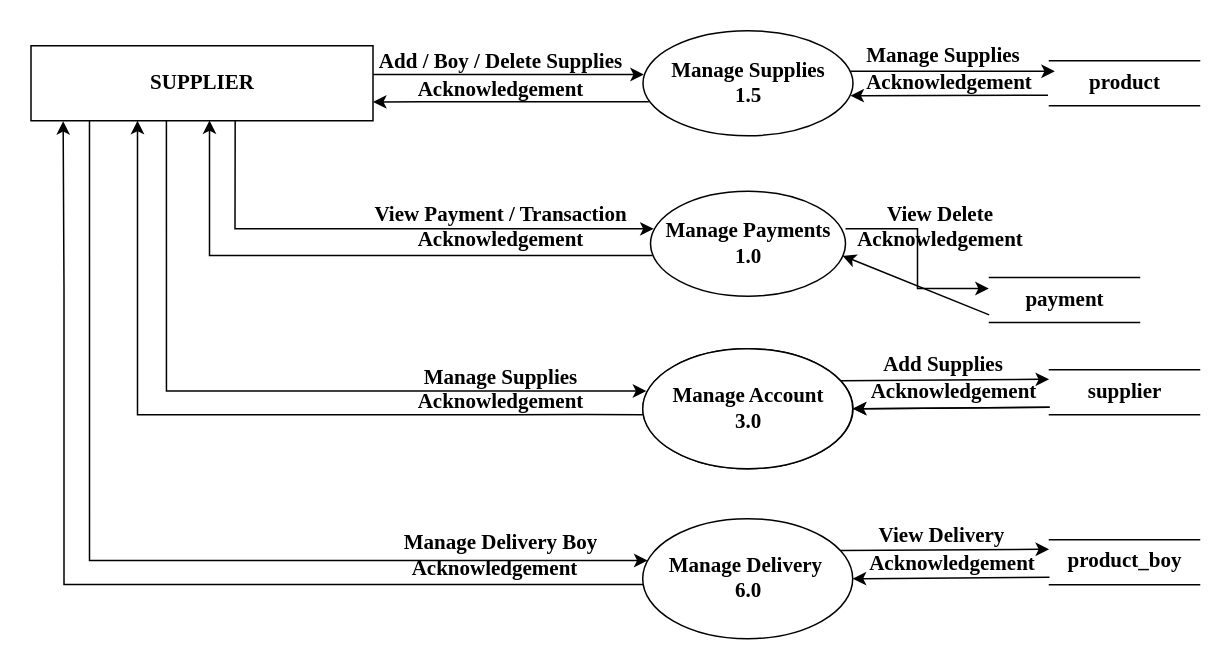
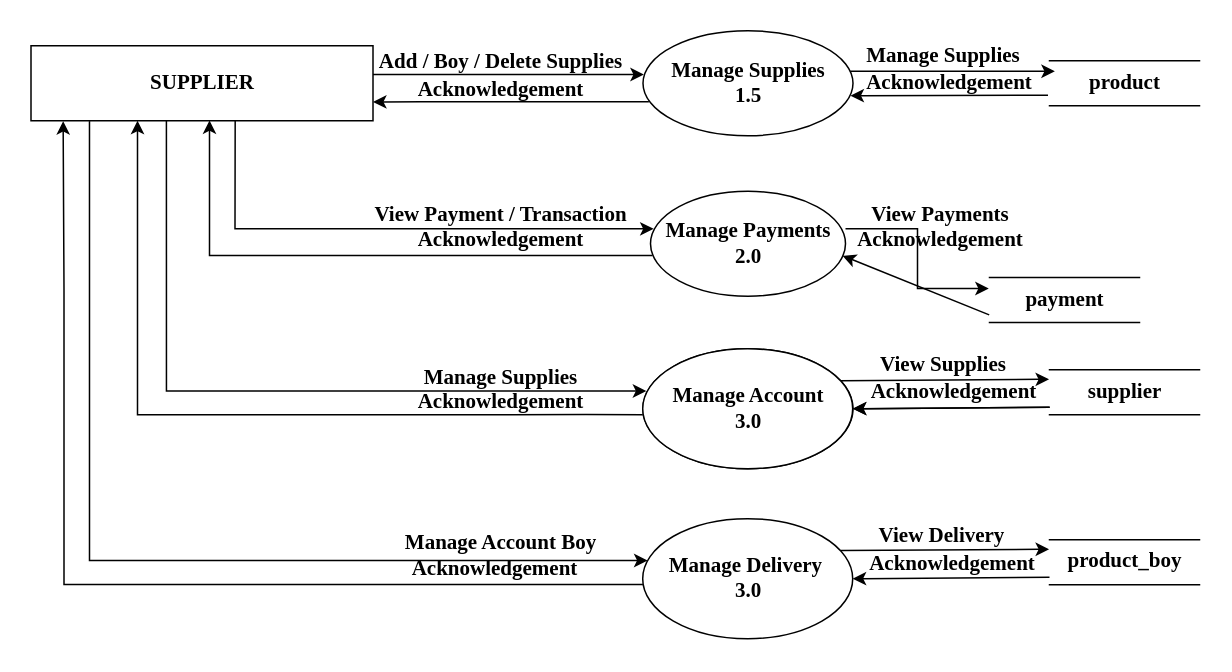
  <mxCell id="0" />
  <mxCell id="1" parent="0" />
  <mxCell id="2" style="edgeStyle=elbowEdgeStyle;rounded=0;html=1;exitX=1;exitY=0.384;exitDx=0;exitDy=0;entryX=0.004;entryY=0.417;entryDx=0;entryDy=0;fontSize=14;fontColor=#000000;strokeColor=#000000;fontFamily=Times New Roman;entryPerimeter=0;exitPerimeter=0;" parent="1" source="5" target="7" edge="1"><mxGeometry relative="1" as="geometry"><mxPoint x="215.32" y="91.5" as="sourcePoint" /><mxPoint x="419" y="159" as="targetPoint" /><Array as="points"><mxPoint x="248" y="55" /></Array></mxGeometry></mxCell>
  <mxCell id="3" style="edgeStyle=elbowEdgeStyle;rounded=0;html=1;entryX=0.016;entryY=0.358;entryDx=0;entryDy=0;fontSize=14;fontColor=#000000;strokeColor=#000000;fontFamily=Times New Roman;entryPerimeter=0;exitX=0.597;exitY=0.998;exitDx=0;exitDy=0;exitPerimeter=0;" parent="1" target="15" edge="1" source="5"><mxGeometry relative="1" as="geometry"><mxPoint x="156" y="81" as="sourcePoint" /><mxPoint x="416" y="255" as="targetPoint" /><Array as="points"><mxPoint x="156" y="160" /></Array></mxGeometry></mxCell>
  <mxCell id="4" style="edgeStyle=orthogonalEdgeStyle;rounded=0;html=1;exitX=0.431;exitY=0.994;exitDx=0;exitDy=0;fontSize=14;fontColor=#000000;strokeColor=#000000;exitPerimeter=0;fontFamily=Times New Roman;entryX=0.017;entryY=0.352;entryDx=0;entryDy=0;entryPerimeter=0;" parent="1" target="33" edge="1"><mxGeometry relative="1" as="geometry"><mxPoint x="110.268" y="79.7" as="sourcePoint" /><mxPoint x="423.22" y="259.84" as="targetPoint" /><Array as="points"><mxPoint x="110" y="260" /></Array></mxGeometry></mxCell>
  <mxCell id="5" value="&lt;b style=&quot;font-size: 14px;&quot;&gt;&lt;font color=&quot;#000000&quot; style=&quot;font-size: 14px;&quot;&gt;SUPPLIER&lt;/font&gt;&lt;/b&gt;" style="html=1;dashed=0;whitespace=wrap;fillColor=none;strokeColor=#000000;fontFamily=Times New Roman;fontSize=14;" parent="1" vertex="1"><mxGeometry x="20" y="30" width="228" height="50" as="geometry" /></mxCell>
  <mxCell id="6" style="edgeStyle=elbowEdgeStyle;rounded=0;html=1;exitX=0.028;exitY=0.676;exitDx=0;exitDy=0;entryX=1;entryY=0.75;entryDx=0;entryDy=0;fontSize=14;fontColor=#000000;strokeColor=#000000;exitPerimeter=0;fontFamily=Times New Roman;" parent="1" source="7" target="5" edge="1"><mxGeometry relative="1" as="geometry"><mxPoint x="410.8" y="177.6" as="sourcePoint" /><mxPoint x="190" y="93" as="targetPoint" /><Array as="points"><mxPoint x="280" y="81" /></Array></mxGeometry></mxCell>
  <mxCell id="7" value="Manage Supplies&lt;br style=&quot;font-size: 14px&quot;&gt;1.5" style="shape=ellipse;html=1;dashed=0;whitespace=wrap;perimeter=ellipsePerimeter;labelBackgroundColor=#FFFFFF;fontSize=14;fontColor=#000000;strokeColor=#000000;fillColor=#FFFFFF;fontStyle=1;fontFamily=Times New Roman;" parent="1" vertex="1"><mxGeometry x="428" y="20" width="140" height="70" as="geometry" /></mxCell>
  <mxCell id="8" style="edgeStyle=none;rounded=0;html=1;fontSize=14;fontColor=#000000;strokeColor=#000000;entryX=0.988;entryY=0.618;entryDx=0;entryDy=0;entryPerimeter=0;fontFamily=Times New Roman;" parent="1" target="7" edge="1"><mxGeometry relative="1" as="geometry"><mxPoint x="546.52" y="63.11" as="targetPoint" /><mxPoint x="698" y="63" as="sourcePoint" /><Array as="points" /></mxGeometry></mxCell>
  <mxCell id="9" value="&lt;b style=&quot;font-size: 14px;&quot;&gt;Add / Boy / Delete Supplies&lt;/b&gt;" style="text;html=1;align=center;verticalAlign=middle;resizable=0;points=[];autosize=1;strokeColor=none;fillColor=none;fontSize=14;fontColor=#000000;fontFamily=Times New Roman;" parent="1" vertex="1"><mxGeometry x="245" y="30" width="175" height="21" as="geometry" /></mxCell>
  <mxCell id="10" value="&lt;b style=&quot;font-size: 14px;&quot;&gt;Acknowledgement&lt;/b&gt;" style="text;html=1;align=center;verticalAlign=middle;resizable=0;points=[];autosize=1;strokeColor=none;fillColor=none;fontSize=14;fontColor=#000000;fontFamily=Times New Roman;" parent="1" vertex="1"><mxGeometry x="272.5" y="49" width="120" height="21" as="geometry" /></mxCell>
  <mxCell id="11" value="&lt;b style=&quot;font-size: 14px;&quot;&gt;Manage Supplies&lt;/b&gt;" style="text;html=1;align=center;verticalAlign=middle;resizable=0;points=[];autosize=1;strokeColor=none;fillColor=none;fontSize=14;fontColor=#000000;fontFamily=Times New Roman;" parent="1" vertex="1"><mxGeometry x="572" y="26" width="112" height="21" as="geometry" /></mxCell>
  <mxCell id="12" value="&lt;b style=&quot;font-size: 14px;&quot;&gt;Acknowledgement&lt;/b&gt;" style="text;html=1;align=center;verticalAlign=middle;resizable=0;points=[];autosize=1;strokeColor=none;fillColor=none;fontSize=14;fontColor=#000000;fontFamily=Times New Roman;" parent="1" vertex="1"><mxGeometry x="572" y="44.5" width="120" height="21" as="geometry" /></mxCell>
  <mxCell id="13" value="&lt;b style=&quot;font-size: 14px;&quot;&gt;product&lt;/b&gt;" style="html=1;dashed=0;whitespace=wrap;shape=partialRectangle;right=0;left=0;fontSize=14;fontColor=#000000;strokeColor=#000000;fillColor=none;fontFamily=Times New Roman;" parent="1" vertex="1"><mxGeometry x="699" y="40" width="100" height="30" as="geometry" /></mxCell>
  <mxCell id="14" style="edgeStyle=elbowEdgeStyle;rounded=0;html=1;exitX=0.01;exitY=0.613;exitDx=0;exitDy=0;fontSize=14;fontColor=#000000;strokeColor=#000000;fontFamily=Times New Roman;exitPerimeter=0;entryX=0.522;entryY=0.995;entryDx=0;entryDy=0;entryPerimeter=0;" parent="1" source="15" target="5" edge="1"><mxGeometry relative="1" as="geometry"><mxPoint x="409" y="273" as="sourcePoint" /><mxPoint x="139" y="81" as="targetPoint" /><Array as="points"><mxPoint x="139" y="178" /></Array></mxGeometry></mxCell>
- <mxCell id="15" value="Manage Payments&lt;br style=&quot;font-size: 14px&quot;&gt;1.0" style="shape=ellipse;html=1;dashed=0;whitespace=wrap;perimeter=ellipsePerimeter;labelBackgroundColor=#FFFFFF;fontSize=14;fontColor=#000000;strokeColor=#000000;fillColor=#FFFFFF;fontStyle=1;fontFamily=Times New Roman;" parent="1" vertex="1"><mxGeometry x="433" y="127" width="130" height="70" as="geometry" /></mxCell>
+ <mxCell id="15" value="Manage Payments&lt;br style=&quot;font-size: 14px&quot;&gt;2.0" style="shape=ellipse;html=1;dashed=0;whitespace=wrap;perimeter=ellipsePerimeter;labelBackgroundColor=#FFFFFF;fontSize=14;fontColor=#000000;strokeColor=#000000;fillColor=#FFFFFF;fontStyle=1;fontFamily=Times New Roman;" parent="1" vertex="1"><mxGeometry x="433" y="127" width="130" height="70" as="geometry" /></mxCell>
  <mxCell id="16" value="&lt;b style=&quot;font-size: 14px;&quot;&gt;View Payment / Transaction&lt;/b&gt;" style="text;html=1;align=center;verticalAlign=middle;resizable=0;points=[];autosize=1;strokeColor=none;fillColor=none;fontSize=14;fontColor=#000000;fontFamily=Times New Roman;" parent="1" vertex="1"><mxGeometry x="243.5" y="132" width="178" height="21" as="geometry" /></mxCell>
  <mxCell id="17" value="&lt;b style=&quot;font-size: 14px;&quot;&gt;Acknowledgement&lt;/b&gt;" style="text;html=1;align=center;verticalAlign=middle;resizable=0;points=[];autosize=1;strokeColor=none;fillColor=none;fontSize=14;fontColor=#000000;fontFamily=Times New Roman;" parent="1" vertex="1"><mxGeometry x="272.5" y="149" width="120" height="21" as="geometry" /></mxCell>
  <mxCell id="18" style="edgeStyle=elbowEdgeStyle;rounded=0;html=1;fontSize=14;fontColor=#000000;strokeColor=#000000;fontFamily=Times New Roman;entryX=-0.005;entryY=0.245;entryDx=0;entryDy=0;entryPerimeter=0;" parent="1" target="22" edge="1"><mxGeometry relative="1" as="geometry"><mxPoint x="708" y="152.348" as="targetPoint" /><mxPoint x="563" y="152" as="sourcePoint" /></mxGeometry></mxCell>
  <mxCell id="19" style="edgeStyle=none;rounded=0;html=1;fontSize=14;fontColor=#000000;strokeColor=#000000;fontFamily=Times New Roman;exitX=-0.002;exitY=0.83;exitDx=0;exitDy=0;exitPerimeter=0;" parent="1" source="22" edge="1"><mxGeometry relative="1" as="geometry"><mxPoint x="561" y="170" as="targetPoint" /><mxPoint x="708" y="170" as="sourcePoint" /></mxGeometry></mxCell>
- <mxCell id="20" value="&lt;b style=&quot;font-size: 14px;&quot;&gt;View Delete&lt;/b&gt;" style="text;html=1;align=center;verticalAlign=middle;resizable=0;points=[];autosize=1;strokeColor=none;fillColor=none;fontSize=14;fontColor=#000000;fontFamily=Times New Roman;" parent="1" vertex="1"><mxGeometry x="575" y="132" width="102" height="21" as="geometry" /></mxCell>
+ <mxCell id="20" value="&lt;b style=&quot;font-size: 14px;&quot;&gt;View Payments&lt;/b&gt;" style="text;html=1;align=center;verticalAlign=middle;resizable=0;points=[];autosize=1;strokeColor=none;fillColor=none;fontSize=14;fontColor=#000000;fontFamily=Times New Roman;" parent="1" vertex="1"><mxGeometry x="575" y="132" width="102" height="21" as="geometry" /></mxCell>
  <mxCell id="21" value="&lt;b style=&quot;font-size: 14px;&quot;&gt;Acknowledgement&lt;/b&gt;" style="text;html=1;align=center;verticalAlign=middle;resizable=0;points=[];autosize=1;strokeColor=none;fillColor=none;fontSize=14;fontColor=#000000;fontFamily=Times New Roman;" parent="1" vertex="1"><mxGeometry x="566" y="149" width="120" height="21" as="geometry" /></mxCell>
  <mxCell id="22" value="&lt;b style=&quot;font-size: 14px;&quot;&gt;payment&lt;/b&gt;" style="html=1;dashed=0;whitespace=wrap;shape=partialRectangle;right=0;left=0;fontSize=14;fontColor=#000000;strokeColor=#000000;fillColor=none;fontFamily=Times New Roman;" parent="1" vertex="1"><mxGeometry x="659" y="184.5" width="100" height="30" as="geometry" /></mxCell>
  <mxCell id="23" style="edgeStyle=orthogonalEdgeStyle;rounded=0;html=1;fontSize=14;fontColor=#000000;strokeColor=#000000;fontFamily=Times New Roman;exitX=0;exitY=0.549;exitDx=0;exitDy=0;exitPerimeter=0;" parent="1" source="33" edge="1"><mxGeometry relative="1" as="geometry"><mxPoint x="91" y="80" as="targetPoint" /><mxPoint x="416.14" y="275.84" as="sourcePoint" /><Array as="points"><mxPoint x="390" y="276" /><mxPoint x="91" y="276" /></Array></mxGeometry></mxCell>
  <mxCell id="24" value="Manage Account&lt;br style=&quot;font-size: 14px&quot;&gt;3.0" style="shape=ellipse;html=1;dashed=0;whitespace=wrap;perimeter=ellipsePerimeter;labelBackgroundColor=#FFFFFF;fontSize=14;fontColor=#000000;strokeColor=#000000;fillColor=#FFFFFF;fontStyle=1;fontFamily=Times New Roman;" parent="1" vertex="1"><mxGeometry x="428" y="232" width="140" height="80" as="geometry" /></mxCell>
  <mxCell id="25" value="&lt;b style=&quot;font-size: 14px&quot;&gt;Manage Supplies&lt;/b&gt;" style="text;html=1;align=center;verticalAlign=middle;resizable=0;points=[];autosize=1;strokeColor=none;fillColor=none;fontSize=14;fontColor=#000000;fontFamily=Times New Roman;" parent="1" vertex="1"><mxGeometry x="276.5" y="241" width="112" height="21" as="geometry" /></mxCell>
  <mxCell id="26" value="&lt;b style=&quot;font-size: 14px;&quot;&gt;Acknowledgement&lt;/b&gt;" style="text;html=1;align=center;verticalAlign=middle;resizable=0;points=[];autosize=1;strokeColor=none;fillColor=none;fontSize=14;fontColor=#000000;fontFamily=Times New Roman;" parent="1" vertex="1"><mxGeometry x="272.5" y="257" width="120" height="21" as="geometry" /></mxCell>
  <mxCell id="27" style="edgeStyle=none;rounded=0;html=1;fontSize=14;fontColor=#000000;strokeColor=#000000;entryX=-0.003;entryY=0.211;entryDx=0;entryDy=0;fontFamily=Times New Roman;exitX=0.943;exitY=0.266;exitDx=0;exitDy=0;exitPerimeter=0;entryPerimeter=0;" parent="1" source="24" target="31" edge="1"><mxGeometry relative="1" as="geometry"><mxPoint x="701.25" y="359" as="targetPoint" /><mxPoint x="585" y="244" as="sourcePoint" /></mxGeometry></mxCell>
  <mxCell id="28" style="edgeStyle=none;rounded=0;html=1;exitX=0.002;exitY=0.833;exitDx=0;exitDy=0;fontSize=14;fontColor=#000000;strokeColor=#000000;exitPerimeter=0;fontFamily=Times New Roman;entryX=1;entryY=0.5;entryDx=0;entryDy=0;" parent="1" source="31" target="24" edge="1"><mxGeometry relative="1" as="geometry"><mxPoint x="556" y="376" as="targetPoint" /><mxPoint x="700.3" y="376" as="sourcePoint" /></mxGeometry></mxCell>
- <mxCell id="29" value="&lt;b style=&quot;font-size: 14px;&quot;&gt;Add Supplies&lt;/b&gt;" style="text;html=1;align=center;verticalAlign=middle;resizable=0;points=[];autosize=1;strokeColor=none;fillColor=none;fontSize=14;fontColor=#000000;fontFamily=Times New Roman;" parent="1" vertex="1"><mxGeometry x="581" y="232" width="94" height="21" as="geometry" /></mxCell>
+ <mxCell id="29" value="&lt;b style=&quot;font-size: 14px;&quot;&gt;View Supplies&lt;/b&gt;" style="text;html=1;align=center;verticalAlign=middle;resizable=0;points=[];autosize=1;strokeColor=none;fillColor=none;fontSize=14;fontColor=#000000;fontFamily=Times New Roman;" parent="1" vertex="1"><mxGeometry x="581" y="232" width="94" height="21" as="geometry" /></mxCell>
  <mxCell id="30" value="&lt;b style=&quot;font-size: 14px;&quot;&gt;Acknowledgement&lt;/b&gt;" style="text;html=1;align=center;verticalAlign=middle;resizable=0;points=[];autosize=1;strokeColor=none;fillColor=none;fontSize=14;fontColor=#000000;fontFamily=Times New Roman;" parent="1" vertex="1"><mxGeometry x="575" y="250.5" width="120" height="21" as="geometry" /></mxCell>
  <mxCell id="31" value="&lt;b style=&quot;font-size: 14px;&quot;&gt;supplier&lt;/b&gt;" style="html=1;dashed=0;whitespace=wrap;shape=partialRectangle;right=0;left=0;fontSize=14;fontColor=#000000;strokeColor=#000000;fillColor=none;fontFamily=Times New Roman;" parent="1" vertex="1"><mxGeometry x="699" y="246" width="100" height="30" as="geometry" /></mxCell>
  <mxCell id="32" style="edgeStyle=elbowEdgeStyle;rounded=0;html=1;entryX=0.004;entryY=0.417;entryDx=0;entryDy=0;fontSize=14;fontColor=#000000;strokeColor=#000000;fontFamily=Times New Roman;entryPerimeter=0;exitX=0.987;exitY=0.385;exitDx=0;exitDy=0;exitPerimeter=0;" parent="1" source="7" edge="1"><mxGeometry relative="1" as="geometry"><mxPoint x="550" y="47" as="sourcePoint" /><mxPoint x="702.56" y="47" as="targetPoint" /><Array as="points" /></mxGeometry></mxCell>
  <mxCell id="33" value="Manage Account&lt;br style=&quot;font-size: 14px&quot;&gt;3.0" style="shape=ellipse;html=1;dashed=0;whitespace=wrap;perimeter=ellipsePerimeter;labelBackgroundColor=#FFFFFF;fontSize=14;fontColor=#000000;strokeColor=#000000;fillColor=#FFFFFF;fontStyle=1;fontFamily=Times New Roman;" vertex="1" parent="1"><mxGeometry x="427.8" y="232" width="140" height="80" as="geometry" /></mxCell>
  <mxCell id="34" style="edgeStyle=none;rounded=0;html=1;exitX=0.002;exitY=0.833;exitDx=0;exitDy=0;fontSize=14;fontColor=#000000;strokeColor=#000000;exitPerimeter=0;fontFamily=Times New Roman;entryX=1;entryY=0.5;entryDx=0;entryDy=0;" edge="1" target="33" parent="1"><mxGeometry relative="1" as="geometry"><mxPoint x="555.8" y="376" as="targetPoint" /><mxPoint x="699" y="270.99" as="sourcePoint" /></mxGeometry></mxCell>
  <mxCell id="35" style="edgeStyle=none;rounded=0;html=1;fontSize=14;fontColor=#000000;strokeColor=#000000;entryX=-0.003;entryY=0.211;entryDx=0;entryDy=0;fontFamily=Times New Roman;exitX=0.943;exitY=0.266;exitDx=0;exitDy=0;exitPerimeter=0;entryPerimeter=0;" edge="1" parent="1" target="36"><mxGeometry relative="1" as="geometry"><mxPoint x="701.25" y="472.3" as="targetPoint" /><mxPoint x="560.02" y="366.58" as="sourcePoint" /></mxGeometry></mxCell>
  <mxCell id="36" value="&lt;b style=&quot;font-size: 14px&quot;&gt;product_boy&lt;/b&gt;" style="html=1;dashed=0;whitespace=wrap;shape=partialRectangle;right=0;left=0;fontSize=14;fontColor=#000000;strokeColor=#000000;fillColor=none;fontFamily=Times New Roman;" vertex="1" parent="1"><mxGeometry x="699" y="359.3" width="100" height="30" as="geometry" /></mxCell>
  <mxCell id="37" style="edgeStyle=orthogonalEdgeStyle;rounded=0;html=1;exitX=0.171;exitY=1.005;exitDx=0;exitDy=0;fontSize=14;fontColor=#000000;strokeColor=#000000;exitPerimeter=0;fontFamily=Times New Roman;entryX=0.023;entryY=0.348;entryDx=0;entryDy=0;entryPerimeter=0;" edge="1" parent="1" target="39" source="5"><mxGeometry relative="1" as="geometry"><mxPoint x="118.068" y="193" as="sourcePoint" /><mxPoint x="400.8" y="476.3" as="targetPoint" /><Array as="points"><mxPoint x="59" y="373" /></Array></mxGeometry></mxCell>
  <mxCell id="38" style="edgeStyle=orthogonalEdgeStyle;rounded=0;html=1;fontSize=14;fontColor=#000000;strokeColor=#000000;fontFamily=Times New Roman;exitX=0.001;exitY=0.548;exitDx=0;exitDy=0;exitPerimeter=0;entryX=0.094;entryY=1.005;entryDx=0;entryDy=0;entryPerimeter=0;" edge="1" parent="1" source="39" target="5"><mxGeometry relative="1" as="geometry"><mxPoint x="102.8" y="193.3" as="targetPoint" /><mxPoint x="426.8" y="389.3" as="sourcePoint" /><Array as="points"><mxPoint x="42" y="389" /><mxPoint x="42" y="193" /><mxPoint x="41" y="193" /></Array></mxGeometry></mxCell>
- <mxCell id="39" value="Manage Delivery&amp;nbsp;&lt;br style=&quot;font-size: 14px&quot;&gt;6.0" style="shape=ellipse;html=1;dashed=0;whitespace=wrap;perimeter=ellipsePerimeter;labelBackgroundColor=#FFFFFF;fontSize=14;fontColor=#000000;strokeColor=#000000;fillColor=#FFFFFF;fontStyle=1;fontFamily=Times New Roman;" vertex="1" parent="1"><mxGeometry x="427.8" y="345.3" width="140" height="80" as="geometry" /></mxCell>
+ <mxCell id="39" value="Manage Delivery&amp;nbsp;&lt;br style=&quot;font-size: 14px&quot;&gt;3.0" style="shape=ellipse;html=1;dashed=0;whitespace=wrap;perimeter=ellipsePerimeter;labelBackgroundColor=#FFFFFF;fontSize=14;fontColor=#000000;strokeColor=#000000;fillColor=#FFFFFF;fontStyle=1;fontFamily=Times New Roman;" vertex="1" parent="1"><mxGeometry x="427.8" y="345.3" width="140" height="80" as="geometry" /></mxCell>
  <mxCell id="40" style="edgeStyle=none;rounded=0;html=1;exitX=0.002;exitY=0.833;exitDx=0;exitDy=0;fontSize=14;fontColor=#000000;strokeColor=#000000;exitPerimeter=0;fontFamily=Times New Roman;entryX=1;entryY=0.5;entryDx=0;entryDy=0;" edge="1" parent="1" target="39"><mxGeometry relative="1" as="geometry"><mxPoint x="555.8" y="489.3" as="targetPoint" /><mxPoint x="699" y="384.29" as="sourcePoint" /></mxGeometry></mxCell>
- <mxCell id="41" value="&lt;b style=&quot;font-size: 14px&quot;&gt;Manage Delivery Boy&lt;/b&gt;" style="text;html=1;align=center;verticalAlign=middle;resizable=0;points=[];autosize=1;strokeColor=none;fillColor=none;fontSize=14;fontColor=#000000;fontFamily=Times New Roman;" vertex="1" parent="1"><mxGeometry x="263.5" y="351" width="139" height="21" as="geometry" /></mxCell>
+ <mxCell id="41" value="&lt;b style=&quot;font-size: 14px&quot;&gt;Manage Account Boy&lt;/b&gt;" style="text;html=1;align=center;verticalAlign=middle;resizable=0;points=[];autosize=1;strokeColor=none;fillColor=none;fontSize=14;fontColor=#000000;fontFamily=Times New Roman;" vertex="1" parent="1"><mxGeometry x="263.5" y="351" width="139" height="21" as="geometry" /></mxCell>
  <mxCell id="42" value="&lt;b style=&quot;font-size: 14px;&quot;&gt;Acknowledgement&lt;/b&gt;" style="text;html=1;align=center;verticalAlign=middle;resizable=0;points=[];autosize=1;strokeColor=none;fillColor=none;fontSize=14;fontColor=#000000;fontFamily=Times New Roman;" vertex="1" parent="1"><mxGeometry x="268.5" y="368.3" width="120" height="21" as="geometry" /></mxCell>
  <mxCell id="43" value="&lt;b style=&quot;font-size: 14px;&quot;&gt;Acknowledgement&lt;/b&gt;" style="text;html=1;align=center;verticalAlign=middle;resizable=0;points=[];autosize=1;strokeColor=none;fillColor=none;fontSize=14;fontColor=#000000;fontFamily=Times New Roman;" vertex="1" parent="1"><mxGeometry x="574" y="365.8" width="120" height="21" as="geometry" /></mxCell>
  <mxCell id="44" value="&lt;b style=&quot;font-size: 14px&quot;&gt;View Delivery&lt;/b&gt;" style="text;html=1;align=center;verticalAlign=middle;resizable=0;points=[];autosize=1;strokeColor=none;fillColor=none;fontSize=14;fontColor=#000000;fontFamily=Times New Roman;" vertex="1" parent="1"><mxGeometry x="570.5" y="346.3" width="112" height="21" as="geometry" /></mxCell>
